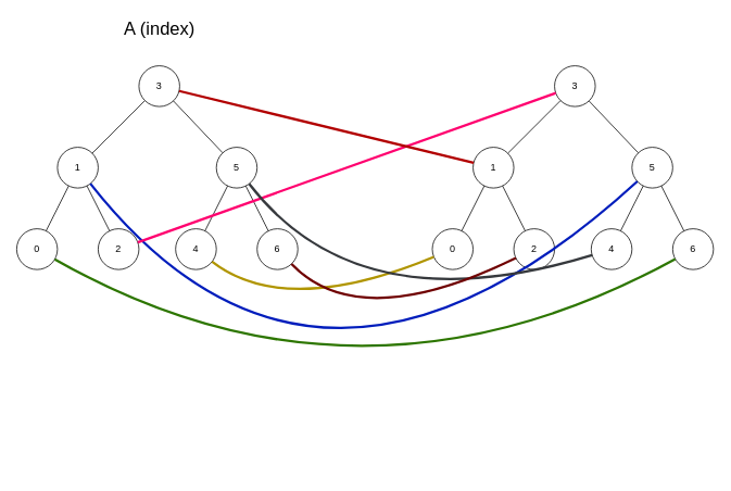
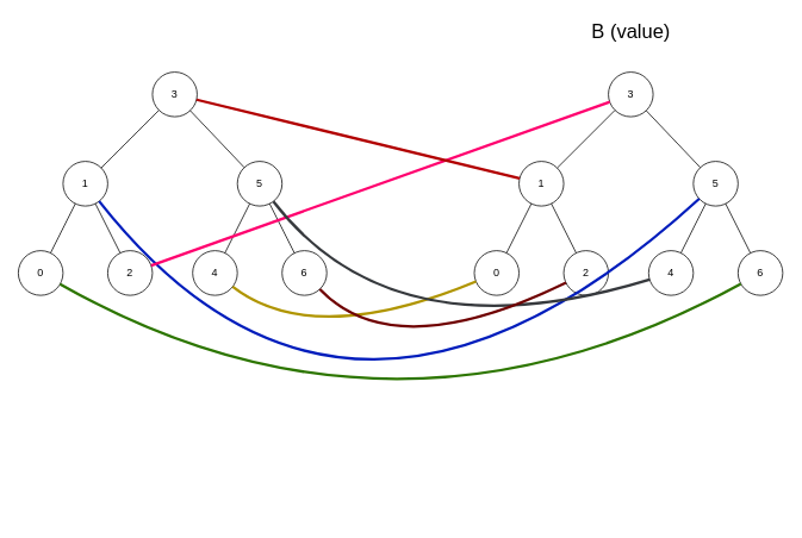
  <mxCell id="0" />
  <mxCell id="1" parent="0" />
  <mxCell id="2" value="0" style="ellipse;whiteSpace=wrap;html=1;aspect=fixed;" parent="1" vertex="1"><mxGeometry x="20" y="280" width="50" height="50" as="geometry" /></mxCell>
  <mxCell id="3" value="2" style="ellipse;whiteSpace=wrap;html=1;aspect=fixed;" parent="1" vertex="1"><mxGeometry x="120" y="280" width="50" height="50" as="geometry" /></mxCell>
  <mxCell id="4" value="1" style="ellipse;whiteSpace=wrap;html=1;aspect=fixed;" parent="1" vertex="1"><mxGeometry x="70" y="180" width="50" height="50" as="geometry" /></mxCell>
  <mxCell id="5" value="3" style="ellipse;whiteSpace=wrap;html=1;aspect=fixed;" parent="1" vertex="1"><mxGeometry x="170" y="80" width="50" height="50" as="geometry" /></mxCell>
  <mxCell id="6" value="5" style="ellipse;whiteSpace=wrap;html=1;aspect=fixed;" parent="1" vertex="1"><mxGeometry x="265" y="180" width="50" height="50" as="geometry" /></mxCell>
  <mxCell id="7" value="4" style="ellipse;whiteSpace=wrap;html=1;aspect=fixed;" parent="1" vertex="1"><mxGeometry x="215" y="280" width="50" height="50" as="geometry" /></mxCell>
  <mxCell id="8" value="" style="endArrow=none;html=1;rounded=0;" parent="1" source="4" target="5" edge="1"><mxGeometry width="50" height="50" relative="1" as="geometry"><mxPoint x="280" y="280" as="sourcePoint" /><mxPoint x="330" y="230" as="targetPoint" /></mxGeometry></mxCell>
  <mxCell id="9" value="" style="endArrow=none;html=1;rounded=0;" parent="1" source="6" target="5" edge="1"><mxGeometry width="50" height="50" relative="1" as="geometry"><mxPoint x="113" y="197" as="sourcePoint" /><mxPoint x="177" y="133" as="targetPoint" /></mxGeometry></mxCell>
  <mxCell id="10" value="" style="endArrow=none;html=1;rounded=0;" parent="1" source="7" target="6" edge="1"><mxGeometry width="50" height="50" relative="1" as="geometry"><mxPoint x="277" y="197" as="sourcePoint" /><mxPoint x="213" y="133" as="targetPoint" /></mxGeometry></mxCell>
  <mxCell id="11" value="" style="endArrow=none;html=1;rounded=0;" parent="1" source="3" target="4" edge="1"><mxGeometry width="50" height="50" relative="1" as="geometry"><mxPoint x="248" y="294" as="sourcePoint" /><mxPoint x="282" y="236" as="targetPoint" /></mxGeometry></mxCell>
  <mxCell id="12" value="" style="endArrow=none;html=1;rounded=0;" parent="1" source="2" target="4" edge="1"><mxGeometry width="50" height="50" relative="1" as="geometry"><mxPoint x="134" y="293" as="sourcePoint" /><mxPoint x="106" y="237" as="targetPoint" /></mxGeometry></mxCell>
  <mxCell id="13" value="6" style="ellipse;whiteSpace=wrap;html=1;aspect=fixed;" parent="1" vertex="1"><mxGeometry x="315" y="280" width="50" height="50" as="geometry" /></mxCell>
  <mxCell id="14" value="" style="endArrow=none;html=1;rounded=0;" parent="1" source="6" target="13" edge="1"><mxGeometry width="50" height="50" relative="1" as="geometry"><mxPoint x="280" y="280" as="sourcePoint" /><mxPoint x="330" y="230" as="targetPoint" /></mxGeometry></mxCell>
  <mxCell id="15" value="0" style="ellipse;whiteSpace=wrap;html=1;aspect=fixed;" parent="1" vertex="1"><mxGeometry x="530" y="280" width="50" height="50" as="geometry" /></mxCell>
  <mxCell id="16" value="2" style="ellipse;whiteSpace=wrap;html=1;aspect=fixed;" parent="1" vertex="1"><mxGeometry x="630" y="280" width="50" height="50" as="geometry" /></mxCell>
  <mxCell id="17" value="1" style="ellipse;whiteSpace=wrap;html=1;aspect=fixed;" parent="1" vertex="1"><mxGeometry x="580" y="180" width="50" height="50" as="geometry" /></mxCell>
  <mxCell id="18" value="3" style="ellipse;whiteSpace=wrap;html=1;aspect=fixed;" parent="1" vertex="1"><mxGeometry x="680" y="80" width="50" height="50" as="geometry" /></mxCell>
  <mxCell id="19" value="5" style="ellipse;whiteSpace=wrap;html=1;aspect=fixed;" parent="1" vertex="1"><mxGeometry x="775" y="180" width="50" height="50" as="geometry" /></mxCell>
  <mxCell id="20" value="4" style="ellipse;whiteSpace=wrap;html=1;aspect=fixed;" parent="1" vertex="1"><mxGeometry x="725" y="280" width="50" height="50" as="geometry" /></mxCell>
  <mxCell id="21" value="" style="endArrow=none;html=1;rounded=0;" parent="1" source="17" target="18" edge="1"><mxGeometry width="50" height="50" relative="1" as="geometry"><mxPoint x="790" y="280" as="sourcePoint" /><mxPoint x="840" y="230" as="targetPoint" /></mxGeometry></mxCell>
  <mxCell id="22" value="" style="endArrow=none;html=1;rounded=0;" parent="1" source="19" target="18" edge="1"><mxGeometry width="50" height="50" relative="1" as="geometry"><mxPoint x="623" y="197" as="sourcePoint" /><mxPoint x="687" y="133" as="targetPoint" /></mxGeometry></mxCell>
  <mxCell id="23" value="" style="endArrow=none;html=1;rounded=0;" parent="1" source="20" target="19" edge="1"><mxGeometry width="50" height="50" relative="1" as="geometry"><mxPoint x="787" y="197" as="sourcePoint" /><mxPoint x="723" y="133" as="targetPoint" /></mxGeometry></mxCell>
  <mxCell id="24" value="" style="endArrow=none;html=1;rounded=0;" parent="1" source="16" target="17" edge="1"><mxGeometry width="50" height="50" relative="1" as="geometry"><mxPoint x="758" y="294" as="sourcePoint" /><mxPoint x="792" y="236" as="targetPoint" /></mxGeometry></mxCell>
  <mxCell id="25" value="" style="endArrow=none;html=1;rounded=0;" parent="1" source="15" target="17" edge="1"><mxGeometry width="50" height="50" relative="1" as="geometry"><mxPoint x="644" y="293" as="sourcePoint" /><mxPoint x="616" y="237" as="targetPoint" /></mxGeometry></mxCell>
  <mxCell id="26" value="6" style="ellipse;whiteSpace=wrap;html=1;aspect=fixed;" parent="1" vertex="1"><mxGeometry x="825" y="280" width="50" height="50" as="geometry" /></mxCell>
  <mxCell id="27" value="" style="endArrow=none;html=1;rounded=0;" parent="1" source="19" target="26" edge="1"><mxGeometry width="50" height="50" relative="1" as="geometry"><mxPoint x="790" y="280" as="sourcePoint" /><mxPoint x="840" y="230" as="targetPoint" /></mxGeometry></mxCell>
  <mxCell id="28" value="" style="endArrow=none;html=1;strokeWidth=3;rounded=0;curved=1;fillColor=#0050ef;strokeColor=#001DBC;" parent="1" source="4" target="19" edge="1"><mxGeometry width="50" height="50" relative="1" as="geometry"><mxPoint x="320" y="280" as="sourcePoint" /><mxPoint x="370" y="230" as="targetPoint" /><Array as="points"><mxPoint x="390" y="580" /></Array></mxGeometry></mxCell>
  <mxCell id="29" value="" style="endArrow=none;html=1;strokeWidth=3;rounded=0;curved=1;fillColor=#fad9d5;strokeColor=#ff006f;" parent="1" source="3" target="18" edge="1"><mxGeometry width="50" height="50" relative="1" as="geometry"><mxPoint x="320" y="280" as="sourcePoint" /><mxPoint x="370" y="230" as="targetPoint" /></mxGeometry></mxCell>
  <mxCell id="30" value="" style="endArrow=none;html=1;strokeWidth=3;rounded=0;curved=1;fillColor=#e51400;strokeColor=#B20000;" parent="1" source="5" target="17" edge="1"><mxGeometry width="50" height="50" relative="1" as="geometry"><mxPoint x="320" y="280" as="sourcePoint" /><mxPoint x="370" y="230" as="targetPoint" /></mxGeometry></mxCell>
  <mxCell id="31" value="" style="endArrow=none;html=1;strokeWidth=3;rounded=0;curved=1;fillColor=#e3c800;strokeColor=#B09500;" parent="1" source="7" target="15" edge="1"><mxGeometry width="50" height="50" relative="1" as="geometry"><mxPoint x="320" y="280" as="sourcePoint" /><mxPoint x="370" y="250" as="targetPoint" /><Array as="points"><mxPoint x="350" y="390" /></Array></mxGeometry></mxCell>
  <mxCell id="32" value="" style="endArrow=none;html=1;strokeWidth=3;rounded=0;curved=1;fillColor=#ffff88;strokeColor=#36393d;" parent="1" source="6" target="20" edge="1"><mxGeometry width="50" height="50" relative="1" as="geometry"><mxPoint x="320" y="280" as="sourcePoint" /><mxPoint x="370" y="230" as="targetPoint" /><Array as="points"><mxPoint x="440" y="400" /></Array></mxGeometry></mxCell>
  <mxCell id="33" value="" style="endArrow=none;html=1;strokeWidth=3;fillColor=#a20025;strokeColor=#6F0000;curved=1;" parent="1" source="13" target="16" edge="1"><mxGeometry width="50" height="50" relative="1" as="geometry"><mxPoint x="320" y="280" as="sourcePoint" /><mxPoint x="370" y="230" as="targetPoint" /><Array as="points"><mxPoint x="440" y="410" /></Array></mxGeometry></mxCell>
  <mxCell id="34" value="" style="endArrow=none;html=1;strokeWidth=3;curved=1;fillColor=#60a917;strokeColor=#2D7600;" parent="1" source="2" target="26" edge="1"><mxGeometry width="50" height="50" relative="1" as="geometry"><mxPoint x="380" y="290" as="sourcePoint" /><mxPoint x="430" y="240" as="targetPoint" /><Array as="points"><mxPoint x="440" y="530" /></Array></mxGeometry></mxCell>
- <mxCell id="35" value="&lt;font style=&quot;font-size: 22px;&quot;&gt;A (index)&lt;/font&gt;" style="text;html=1;strokeColor=none;fillColor=none;align=center;verticalAlign=middle;whiteSpace=wrap;rounded=0;" parent="1" vertex="1"><mxGeometry x="142.5" y="20" width="105" height="30" as="geometry" /></mxCell>
+ <mxCell id="36" value="&lt;font style=&quot;font-size: 22px;&quot;&gt;B (value)&lt;/font&gt;" style="text;html=1;strokeColor=none;fillColor=none;align=center;verticalAlign=middle;whiteSpace=wrap;rounded=0;" parent="1" vertex="1"><mxGeometry x="657.5" y="20" width="95" height="30" as="geometry" /></mxCell>
